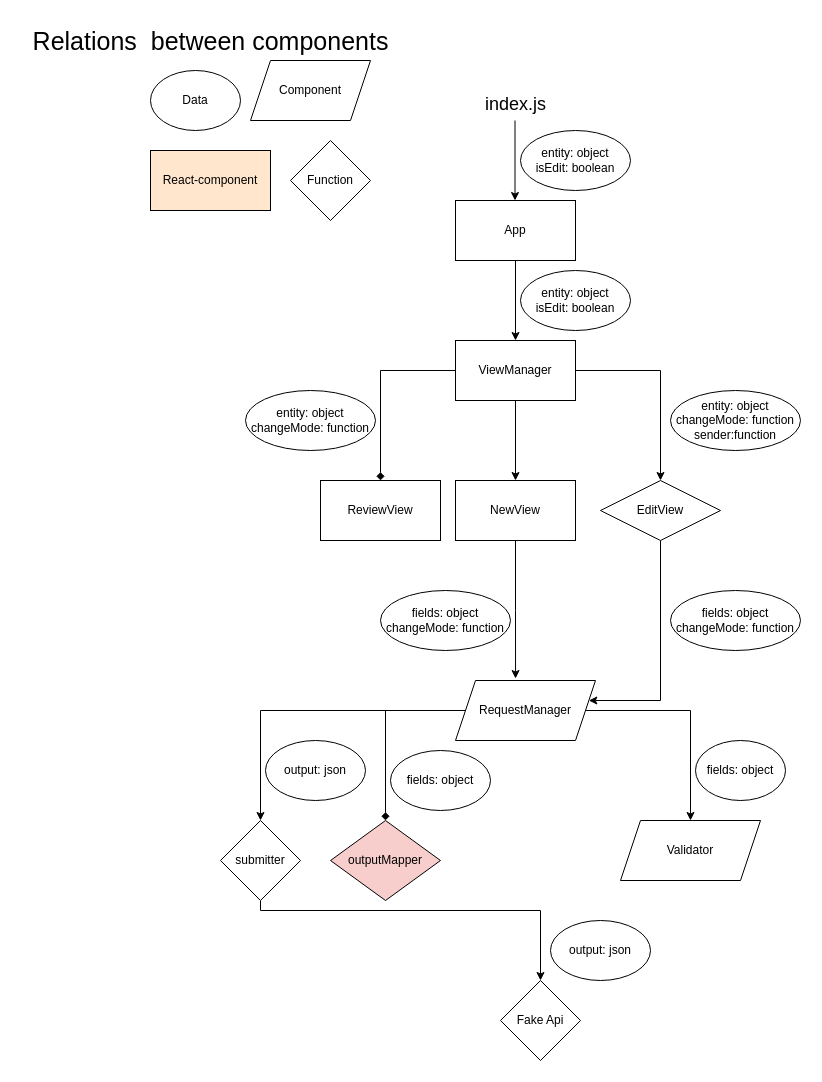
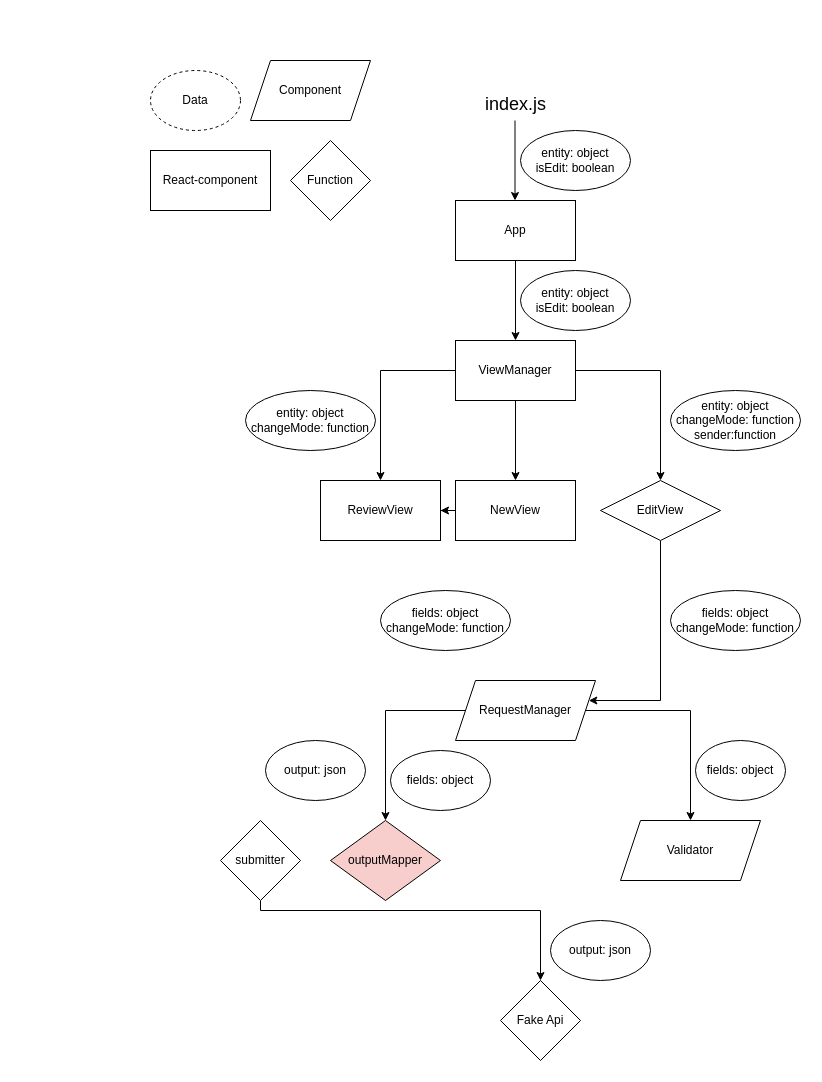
  <mxCell id="0" />
  <mxCell id="1" parent="0" />
- <mxCell id="2" value="Data" style="ellipse;whiteSpace=wrap;html=1;" vertex="1" parent="1"><mxGeometry x="150" y="70" width="90" height="60" as="geometry" /></mxCell>
- <mxCell id="3" value="React-component" style="rounded=0;whiteSpace=wrap;html=1;fillColor=#ffe6cc;" vertex="1" parent="1"><mxGeometry x="150" y="150" width="120" height="60" as="geometry" /></mxCell>
+ <mxCell id="2" value="Data" style="ellipse;whiteSpace=wrap;html=1;dashed=1;" vertex="1" parent="1"><mxGeometry x="150" y="70" width="90" height="60" as="geometry" /></mxCell>
+ <mxCell id="3" value="React-component" style="rounded=0;whiteSpace=wrap;html=1;" vertex="1" parent="1"><mxGeometry x="150" y="150" width="120" height="60" as="geometry" /></mxCell>
  <mxCell id="4" value="Function" style="rhombus;whiteSpace=wrap;html=1;" vertex="1" parent="1"><mxGeometry x="290" y="140" width="80" height="80" as="geometry" /></mxCell>
  <mxCell id="5" value="Component" style="shape=parallelogram;perimeter=parallelogramPerimeter;whiteSpace=wrap;html=1;fixedSize=1;" vertex="1" parent="1"><mxGeometry x="250" y="60" width="120" height="60" as="geometry" /></mxCell>
- <mxCell id="6" value="&lt;font style=&quot;font-size: 25px;&quot;&gt;Relations&amp;nbsp; between components&lt;/font&gt;" style="text;html=1;align=center;verticalAlign=middle;resizable=0;points=[];autosize=1;strokeColor=none;fillColor=none;" vertex="1" parent="1"><mxGeometry x="20" width="380" height="40" as="geometry" y="20" /></mxCell>
  <mxCell id="7" value="entity: object&lt;br&gt;isEdit: boolean" style="ellipse;whiteSpace=wrap;html=1;" vertex="1" parent="1"><mxGeometry x="520" y="130" width="110" height="60" as="geometry" /></mxCell>
  <mxCell id="8" value="" style="edgeStyle=orthogonalEdgeStyle;rounded=0;orthogonalLoop=1;jettySize=auto;html=1;fontSize=25;" edge="1" parent="1" source="9" target="13"><mxGeometry relative="1" as="geometry" /></mxCell>
  <mxCell id="9" value="App" style="whiteSpace=wrap;html=1;" vertex="1" parent="1"><mxGeometry x="455" y="200" width="120" height="60" as="geometry" /></mxCell>
  <mxCell id="10" value="" style="edgeStyle=orthogonalEdgeStyle;rounded=0;orthogonalLoop=1;jettySize=auto;html=1;fontSize=18;" edge="1" parent="1" source="13" target="18"><mxGeometry relative="1" as="geometry" /></mxCell>
  <mxCell id="11" value="" style="edgeStyle=orthogonalEdgeStyle;rounded=0;orthogonalLoop=1;jettySize=auto;html=1;fontSize=18;" edge="1" parent="1" source="13" target="20"><mxGeometry relative="1" as="geometry" /></mxCell>
- <mxCell id="12" value="" style="edgeStyle=orthogonalEdgeStyle;rounded=0;orthogonalLoop=1;jettySize=auto;html=1;fontSize=18;endArrow=diamond;" edge="1" parent="1" source="13" target="21"><mxGeometry relative="1" as="geometry" /></mxCell>
+ <mxCell id="12" value="" style="edgeStyle=orthogonalEdgeStyle;rounded=0;orthogonalLoop=1;jettySize=auto;html=1;fontSize=18;" edge="1" parent="1" source="13" target="21"><mxGeometry relative="1" as="geometry" /></mxCell>
  <mxCell id="13" value="ViewManager" style="whiteSpace=wrap;html=1;" vertex="1" parent="1"><mxGeometry x="455" y="340" width="120" height="60" as="geometry" /></mxCell>
  <mxCell id="14" value="entity: object&lt;br&gt;isEdit: boolean" style="ellipse;whiteSpace=wrap;html=1;" vertex="1" parent="1"><mxGeometry x="520" y="270" width="110" height="60" as="geometry" /></mxCell>
  <mxCell id="15" value="" style="edgeStyle=orthogonalEdgeStyle;rounded=0;orthogonalLoop=1;jettySize=auto;html=1;fontSize=25;" edge="1" parent="1"><mxGeometry relative="1" as="geometry"><mxPoint x="514.5" y="120" as="sourcePoint" /><mxPoint x="514.5" y="200" as="targetPoint" /></mxGeometry></mxCell>
  <mxCell id="16" value="&lt;font style=&quot;font-size: 18px;&quot;&gt;index.js&lt;/font&gt;" style="text;html=1;align=center;verticalAlign=middle;resizable=0;points=[];autosize=1;strokeColor=none;fillColor=none;fontSize=25;" vertex="1" parent="1"><mxGeometry x="475" y="80" width="80" height="40" as="geometry" /></mxCell>
- <mxCell id="17" style="edgeStyle=orthogonalEdgeStyle;rounded=0;orthogonalLoop=1;jettySize=auto;html=1;entryX=0.429;entryY=-0.033;entryDx=0;entryDy=0;entryPerimeter=0;fontSize=18;" edge="1" parent="1" source="18" target="27"><mxGeometry relative="1" as="geometry" /></mxCell>
+ <mxCell id="17" style="edgeStyle=orthogonalEdgeStyle;rounded=0;orthogonalLoop=1;jettySize=auto;html=1;fontSize=18;" edge="1" parent="1" source="18" target="21"><mxGeometry relative="1" as="geometry" /></mxCell>
  <mxCell id="18" value="NewView" style="whiteSpace=wrap;html=1;" vertex="1" parent="1"><mxGeometry x="455" y="480" width="120" height="60" as="geometry" /></mxCell>
  <mxCell id="19" style="edgeStyle=orthogonalEdgeStyle;rounded=0;orthogonalLoop=1;jettySize=auto;html=1;fontSize=18;" edge="1" parent="1" source="20" target="27"><mxGeometry relative="1" as="geometry"><Array as="points"><mxPoint x="660" y="700" /></Array></mxGeometry></mxCell>
  <mxCell id="20" value="EditView" style="rhombus;whiteSpace=wrap;html=1;" vertex="1" parent="1"><mxGeometry x="600" y="480" width="120" height="60" as="geometry" /></mxCell>
  <mxCell id="21" value="ReviewView" style="whiteSpace=wrap;html=1;" vertex="1" parent="1"><mxGeometry x="320" y="480" width="120" height="60" as="geometry" /></mxCell>
  <mxCell id="22" value="entity: object&lt;br&gt;changeMode: function" style="ellipse;whiteSpace=wrap;html=1;" vertex="1" parent="1"><mxGeometry x="245" y="390" width="130" height="60" as="geometry" /></mxCell>
  <mxCell id="23" value="entity: object&lt;br&gt;changeMode: function&lt;br&gt;sender:function" style="ellipse;whiteSpace=wrap;html=1;" vertex="1" parent="1"><mxGeometry x="670" y="390" width="130" height="60" as="geometry" /></mxCell>
  <mxCell id="24" value="" style="edgeStyle=orthogonalEdgeStyle;rounded=0;orthogonalLoop=1;jettySize=auto;html=1;fontSize=18;" edge="1" parent="1" source="27" target="30"><mxGeometry relative="1" as="geometry" /></mxCell>
- <mxCell id="25" value="" style="edgeStyle=orthogonalEdgeStyle;rounded=0;orthogonalLoop=1;jettySize=auto;html=1;fontSize=18;endArrow=diamond;" edge="1" parent="1" source="27" target="32"><mxGeometry relative="1" as="geometry" /></mxCell>
- <mxCell id="26" style="edgeStyle=orthogonalEdgeStyle;rounded=0;orthogonalLoop=1;jettySize=auto;html=1;fontSize=18;" edge="1" parent="1" source="27" target="34"><mxGeometry relative="1" as="geometry" /></mxCell>
+ <mxCell id="25" value="" style="edgeStyle=orthogonalEdgeStyle;rounded=0;orthogonalLoop=1;jettySize=auto;html=1;fontSize=18;" edge="1" parent="1" source="27" target="32"><mxGeometry relative="1" as="geometry" /></mxCell>
  <mxCell id="27" value="RequestManager" style="shape=parallelogram;perimeter=parallelogramPerimeter;whiteSpace=wrap;html=1;fixedSize=1;" vertex="1" parent="1"><mxGeometry x="455" y="680" width="140" height="60" as="geometry" /></mxCell>
  <mxCell id="28" value="fields: object&lt;br&gt;changeMode: function" style="ellipse;whiteSpace=wrap;html=1;" vertex="1" parent="1"><mxGeometry x="380" y="590" width="130" height="60" as="geometry" /></mxCell>
  <mxCell id="29" value="fields: object&lt;br&gt;changeMode: function" style="ellipse;whiteSpace=wrap;html=1;" vertex="1" parent="1"><mxGeometry x="670" y="590" width="130" height="60" as="geometry" /></mxCell>
  <mxCell id="30" value="Validator" style="shape=parallelogram;perimeter=parallelogramPerimeter;whiteSpace=wrap;html=1;fixedSize=1;" vertex="1" parent="1"><mxGeometry x="620" y="820" width="140" height="60" as="geometry" /></mxCell>
  <mxCell id="31" value="fields: object" style="ellipse;whiteSpace=wrap;html=1;" vertex="1" parent="1"><mxGeometry x="695" y="740" width="90" height="60" as="geometry" /></mxCell>
  <mxCell id="32" value="outputMapper&lt;br&gt;" style="rhombus;whiteSpace=wrap;html=1;fillColor=#f8cecc;" vertex="1" parent="1"><mxGeometry x="330" y="820" width="110" height="80" as="geometry" /></mxCell>
  <mxCell id="33" style="edgeStyle=orthogonalEdgeStyle;rounded=0;orthogonalLoop=1;jettySize=auto;html=1;fontSize=18;" edge="1" parent="1" source="34"><mxGeometry relative="1" as="geometry"><mxPoint x="540" y="980" as="targetPoint" /><Array as="points"><mxPoint x="260" y="910" /><mxPoint x="540" y="910" /></Array></mxGeometry></mxCell>
  <mxCell id="34" value="submitter" style="rhombus;whiteSpace=wrap;html=1;" vertex="1" parent="1"><mxGeometry x="220" y="820" width="80" height="80" as="geometry" /></mxCell>
  <mxCell id="35" value="fields: object" style="ellipse;whiteSpace=wrap;html=1;" vertex="1" parent="1"><mxGeometry x="390" y="750" width="100" height="60" as="geometry" /></mxCell>
  <mxCell id="36" value="output: json" style="ellipse;whiteSpace=wrap;html=1;" vertex="1" parent="1"><mxGeometry x="265" y="740" width="100" height="60" as="geometry" /></mxCell>
  <mxCell id="37" value="Fake Api" style="rhombus;whiteSpace=wrap;html=1;" vertex="1" parent="1"><mxGeometry x="500" y="980" width="80" height="80" as="geometry" /></mxCell>
  <mxCell id="38" value="output: json" style="ellipse;whiteSpace=wrap;html=1;" vertex="1" parent="1"><mxGeometry x="550" y="920" width="100" height="60" as="geometry" /></mxCell>
